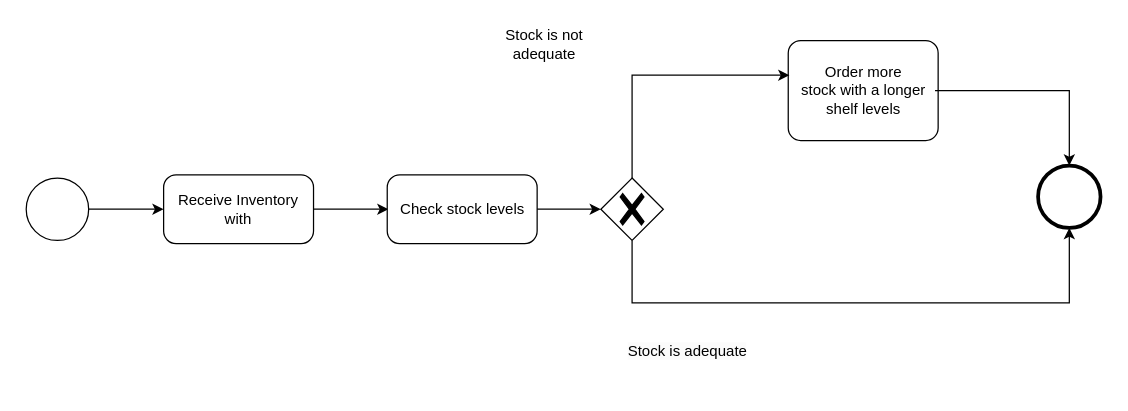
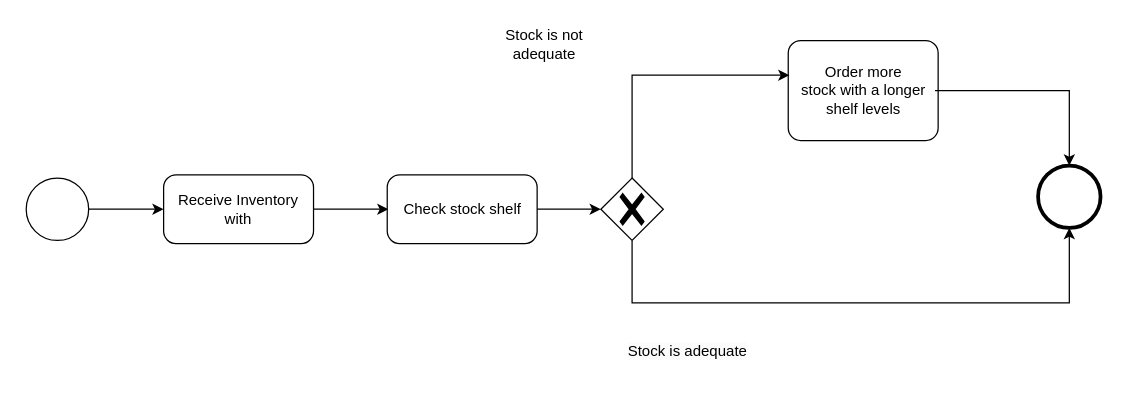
  <mxCell id="0" />
  <mxCell id="1" parent="0" />
  <mxCell id="2" value="" style="points=[[0.145,0.145,0],[0.5,0,0],[0.855,0.145,0],[1,0.5,0],[0.855,0.855,0],[0.5,1,0],[0.145,0.855,0],[0,0.5,0]];shape=mxgraph.bpmn.event;html=1;verticalLabelPosition=bottom;labelBackgroundColor=#ffffff;verticalAlign=top;align=center;perimeter=ellipsePerimeter;outlineConnect=0;aspect=fixed;outline=standard;symbol=general;" vertex="1" parent="1"><mxGeometry x="20" y="142" width="50" height="50" as="geometry" /></mxCell>
  <mxCell id="3" value="" style="points=[[0.145,0.145,0],[0.5,0,0],[0.855,0.145,0],[1,0.5,0],[0.855,0.855,0],[0.5,1,0],[0.145,0.855,0],[0,0.5,0]];shape=mxgraph.bpmn.event;html=1;verticalLabelPosition=bottom;labelBackgroundColor=#ffffff;verticalAlign=top;align=center;perimeter=ellipsePerimeter;outlineConnect=0;aspect=fixed;outline=standard;symbol=general;strokeWidth=3;" vertex="1" parent="1"><mxGeometry x="830" y="132" width="50" height="50" as="geometry" /></mxCell>
  <mxCell id="4" style="edgeStyle=orthogonalEdgeStyle;rounded=0;orthogonalLoop=1;jettySize=auto;html=1;" edge="1" parent="1" source="5"><mxGeometry relative="1" as="geometry"><mxPoint x="310" y="167" as="targetPoint" /></mxGeometry></mxCell>
  <mxCell id="5" value="" style="points=[[0.25,0,0],[0.5,0,0],[0.75,0,0],[1,0.25,0],[1,0.5,0],[1,0.75,0],[0.75,1,0],[0.5,1,0],[0.25,1,0],[0,0.75,0],[0,0.5,0],[0,0.25,0]];shape=mxgraph.bpmn.task;whiteSpace=wrap;rectStyle=rounded;size=10;html=1;container=1;expand=0;collapsible=0;taskMarker=abstract;" vertex="1" parent="1"><mxGeometry x="130" y="139.5" width="120" height="55" as="geometry" /></mxCell>
  <mxCell id="6" value="Receive Inventory with" style="text;html=1;align=center;verticalAlign=middle;whiteSpace=wrap;rounded=0;" vertex="1" parent="5"><mxGeometry x="10" y="12.5" width="100" height="30" as="geometry" /></mxCell>
  <mxCell id="7" style="edgeStyle=orthogonalEdgeStyle;rounded=0;orthogonalLoop=1;jettySize=auto;html=1;entryX=0;entryY=0.5;entryDx=0;entryDy=0;entryPerimeter=0;" edge="1" parent="1" source="2" target="5"><mxGeometry relative="1" as="geometry" /></mxCell>
  <mxCell id="8" style="edgeStyle=orthogonalEdgeStyle;rounded=0;orthogonalLoop=1;jettySize=auto;html=1;exitX=0.5;exitY=1;exitDx=0;exitDy=0;exitPerimeter=0;entryX=0.5;entryY=1;entryDx=0;entryDy=0;entryPerimeter=0;" edge="1" parent="1" target="3"><mxGeometry relative="1" as="geometry"><mxPoint x="640" y="242" as="targetPoint" /><mxPoint x="505" y="192" as="sourcePoint" /><Array as="points"><mxPoint x="505" y="242" /><mxPoint x="855" y="242" /></Array></mxGeometry></mxCell>
  <mxCell id="9" value="" style="points=[[0.25,0,0],[0.5,0,0],[0.75,0,0],[1,0.25,0],[1,0.5,0],[1,0.75,0],[0.75,1,0],[0.5,1,0],[0.25,1,0],[0,0.75,0],[0,0.5,0],[0,0.25,0]];shape=mxgraph.bpmn.task;whiteSpace=wrap;rectStyle=rounded;size=10;html=1;container=1;expand=0;collapsible=0;taskMarker=abstract;" vertex="1" parent="1"><mxGeometry x="309" y="139.5" width="120" height="55" as="geometry" /></mxCell>
- <mxCell id="10" value="Check stock levels" style="text;html=1;align=center;verticalAlign=middle;whiteSpace=wrap;rounded=0;" vertex="1" parent="9"><mxGeometry x="7.5" y="12.5" width="105" height="30" as="geometry" /></mxCell>
+ <mxCell id="10" value="Check stock shelf" style="text;html=1;align=center;verticalAlign=middle;whiteSpace=wrap;rounded=0;" vertex="1" parent="9"><mxGeometry x="7.5" y="12.5" width="105" height="30" as="geometry" /></mxCell>
  <mxCell id="11" style="edgeStyle=orthogonalEdgeStyle;rounded=0;orthogonalLoop=1;jettySize=auto;html=1;entryX=0;entryY=0.5;entryDx=0;entryDy=0;entryPerimeter=0;" edge="1" parent="1" source="9"><mxGeometry relative="1" as="geometry"><mxPoint x="480" y="167" as="targetPoint" /></mxGeometry></mxCell>
  <mxCell id="12" value="" style="points=[[0.25,0,0],[0.5,0,0],[0.75,0,0],[1,0.25,0],[1,0.5,0],[1,0.75,0],[0.75,1,0],[0.5,1,0],[0.25,1,0],[0,0.75,0],[0,0.5,0],[0,0.25,0]];shape=mxgraph.bpmn.task;whiteSpace=wrap;rectStyle=rounded;size=10;html=1;container=1;expand=0;collapsible=0;taskMarker=abstract;" vertex="1" parent="1"><mxGeometry x="630" y="32" width="120" height="80" as="geometry" /></mxCell>
  <mxCell id="13" value="Order more stock&amp;nbsp;with a longer shelf levels" style="text;html=1;align=center;verticalAlign=middle;whiteSpace=wrap;rounded=0;" vertex="1" parent="12"><mxGeometry x="2.5" y="18.18" width="115" height="43.64" as="geometry" /></mxCell>
  <mxCell id="14" style="edgeStyle=orthogonalEdgeStyle;rounded=0;orthogonalLoop=1;jettySize=auto;html=1;entryX=0.008;entryY=0.346;entryDx=0;entryDy=0;entryPerimeter=0;exitX=0.5;exitY=0;exitDx=0;exitDy=0;exitPerimeter=0;" edge="1" parent="1" source="15" target="12"><mxGeometry relative="1" as="geometry"><mxPoint x="505" y="62" as="targetPoint" /></mxGeometry></mxCell>
  <mxCell id="15" value="" style="points=[[0.25,0.25,0],[0.5,0,0],[0.75,0.25,0],[1,0.5,0],[0.75,0.75,0],[0.5,1,0],[0.25,0.75,0],[0,0.5,0]];shape=mxgraph.bpmn.gateway2;html=1;verticalLabelPosition=bottom;labelBackgroundColor=#ffffff;verticalAlign=top;align=center;perimeter=rhombusPerimeter;outlineConnect=0;outline=none;symbol=none;gwType=exclusive;" vertex="1" parent="1"><mxGeometry x="480" y="142" width="50" height="50" as="geometry" /></mxCell>
  <mxCell id="16" value="Stock is not adequate" style="text;html=1;align=center;verticalAlign=middle;whiteSpace=wrap;rounded=0;" vertex="1" parent="1"><mxGeometry x="395" y="20" width="80" height="30" as="geometry" /></mxCell>
  <mxCell id="17" value="&lt;span style=&quot;color: rgb(0, 0, 0); font-family: Helvetica; font-size: 12px; font-style: normal; font-variant-ligatures: normal; font-variant-caps: normal; font-weight: 400; letter-spacing: normal; orphans: 2; text-align: center; text-indent: 0px; text-transform: none; widows: 2; word-spacing: 0px; -webkit-text-stroke-width: 0px; white-space: normal; background-color: rgb(251, 251, 251); text-decoration-thickness: initial; text-decoration-style: initial; text-decoration-color: initial; display: inline !important; float: none;&quot;&gt;Stock is adequate&lt;/span&gt;" style="text;whiteSpace=wrap;html=1;" vertex="1" parent="1"><mxGeometry x="500" y="267" width="150" height="40" as="geometry" /></mxCell>
  <mxCell id="18" style="edgeStyle=orthogonalEdgeStyle;rounded=0;orthogonalLoop=1;jettySize=auto;html=1;entryX=0.5;entryY=0;entryDx=0;entryDy=0;entryPerimeter=0;" edge="1" parent="1" source="13" target="3"><mxGeometry relative="1" as="geometry" /></mxCell>
